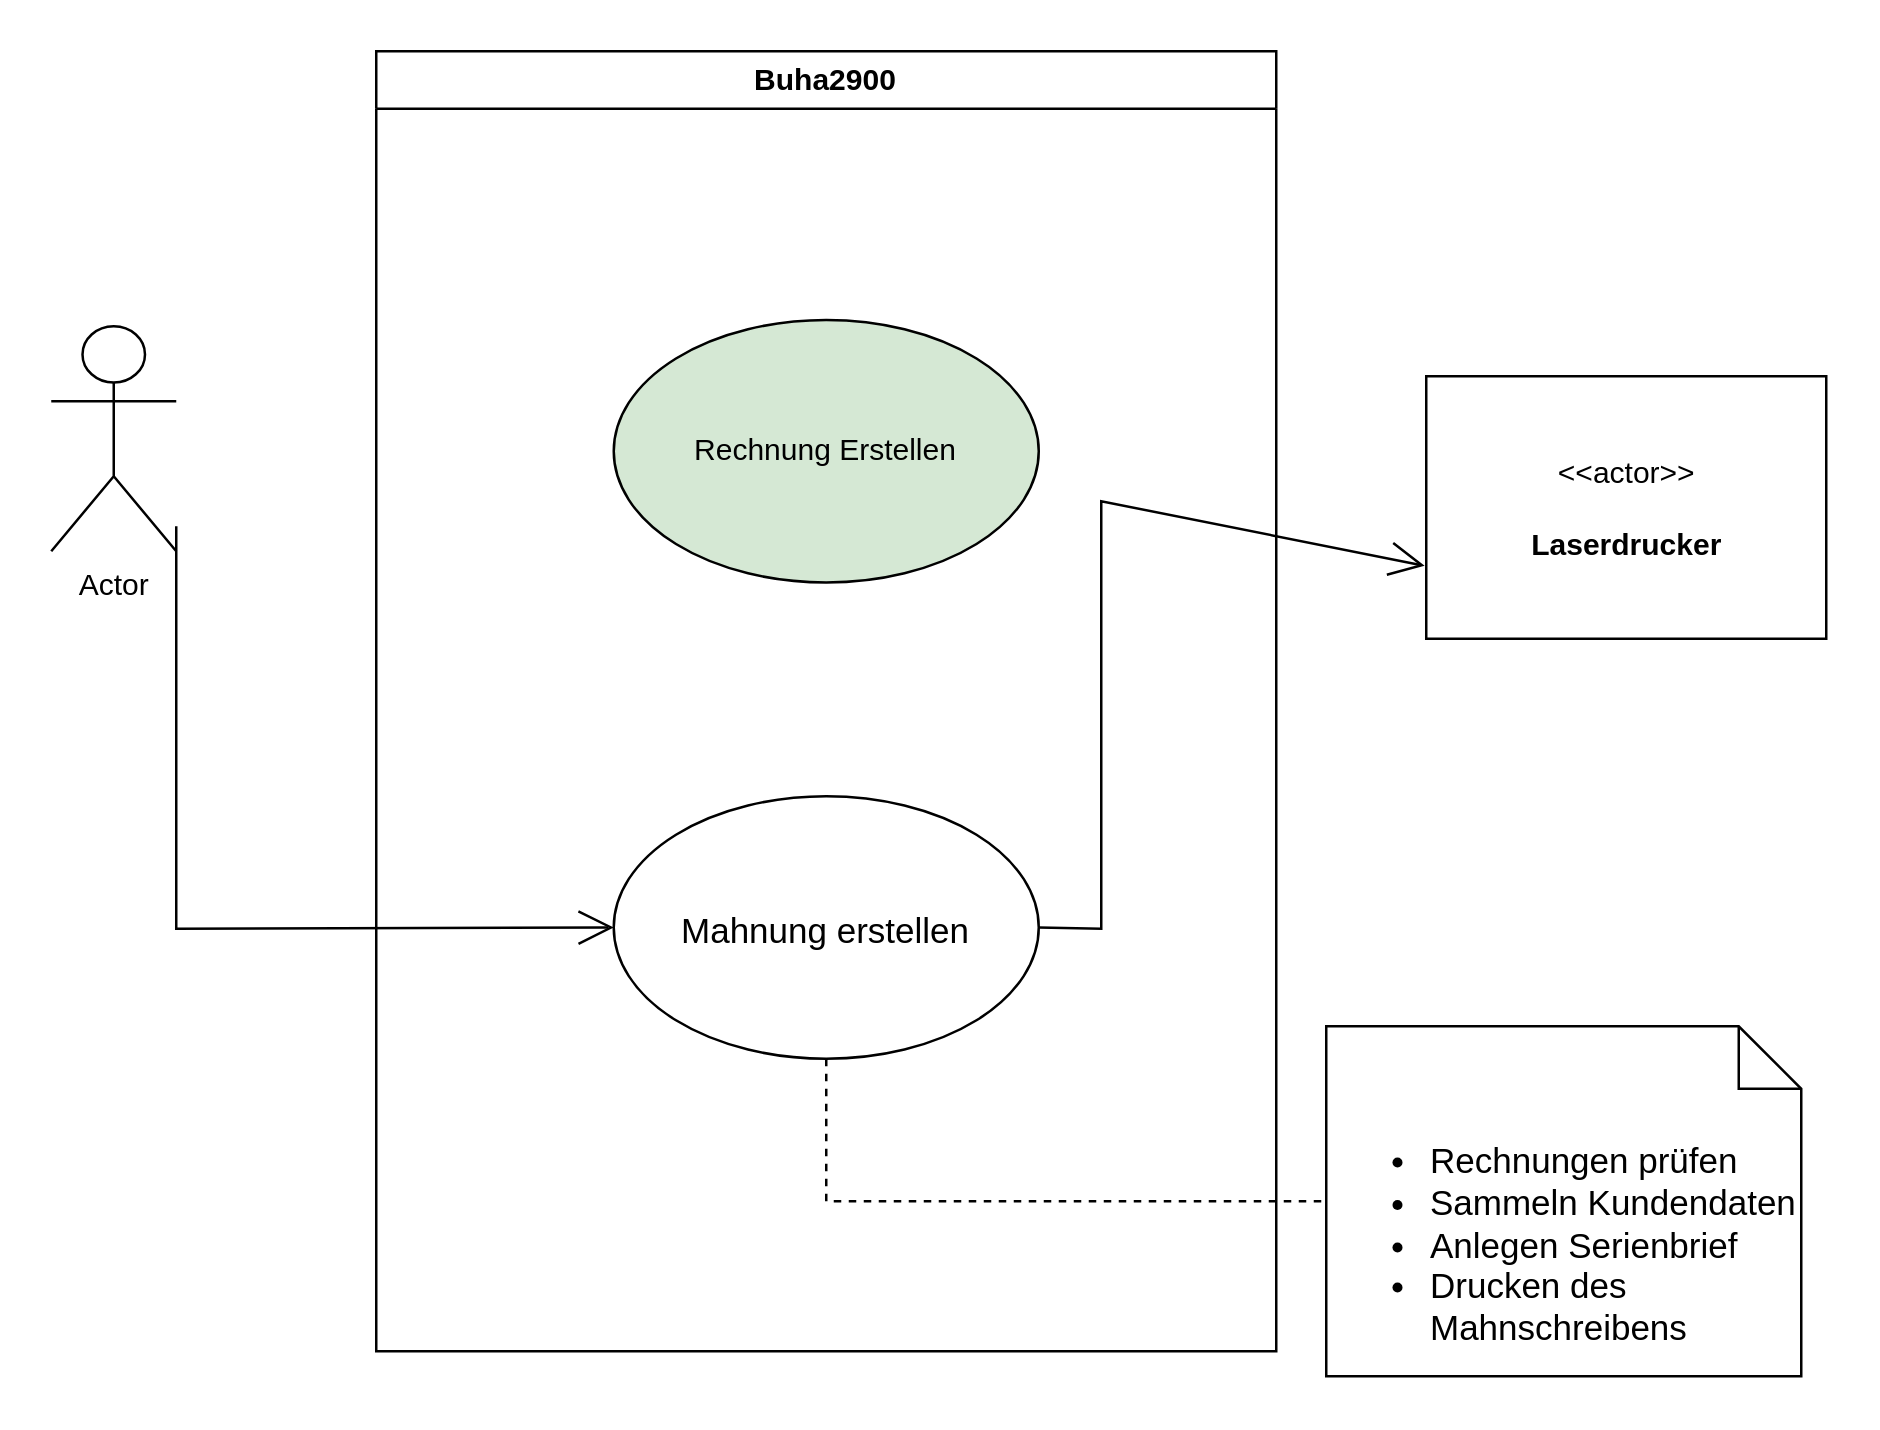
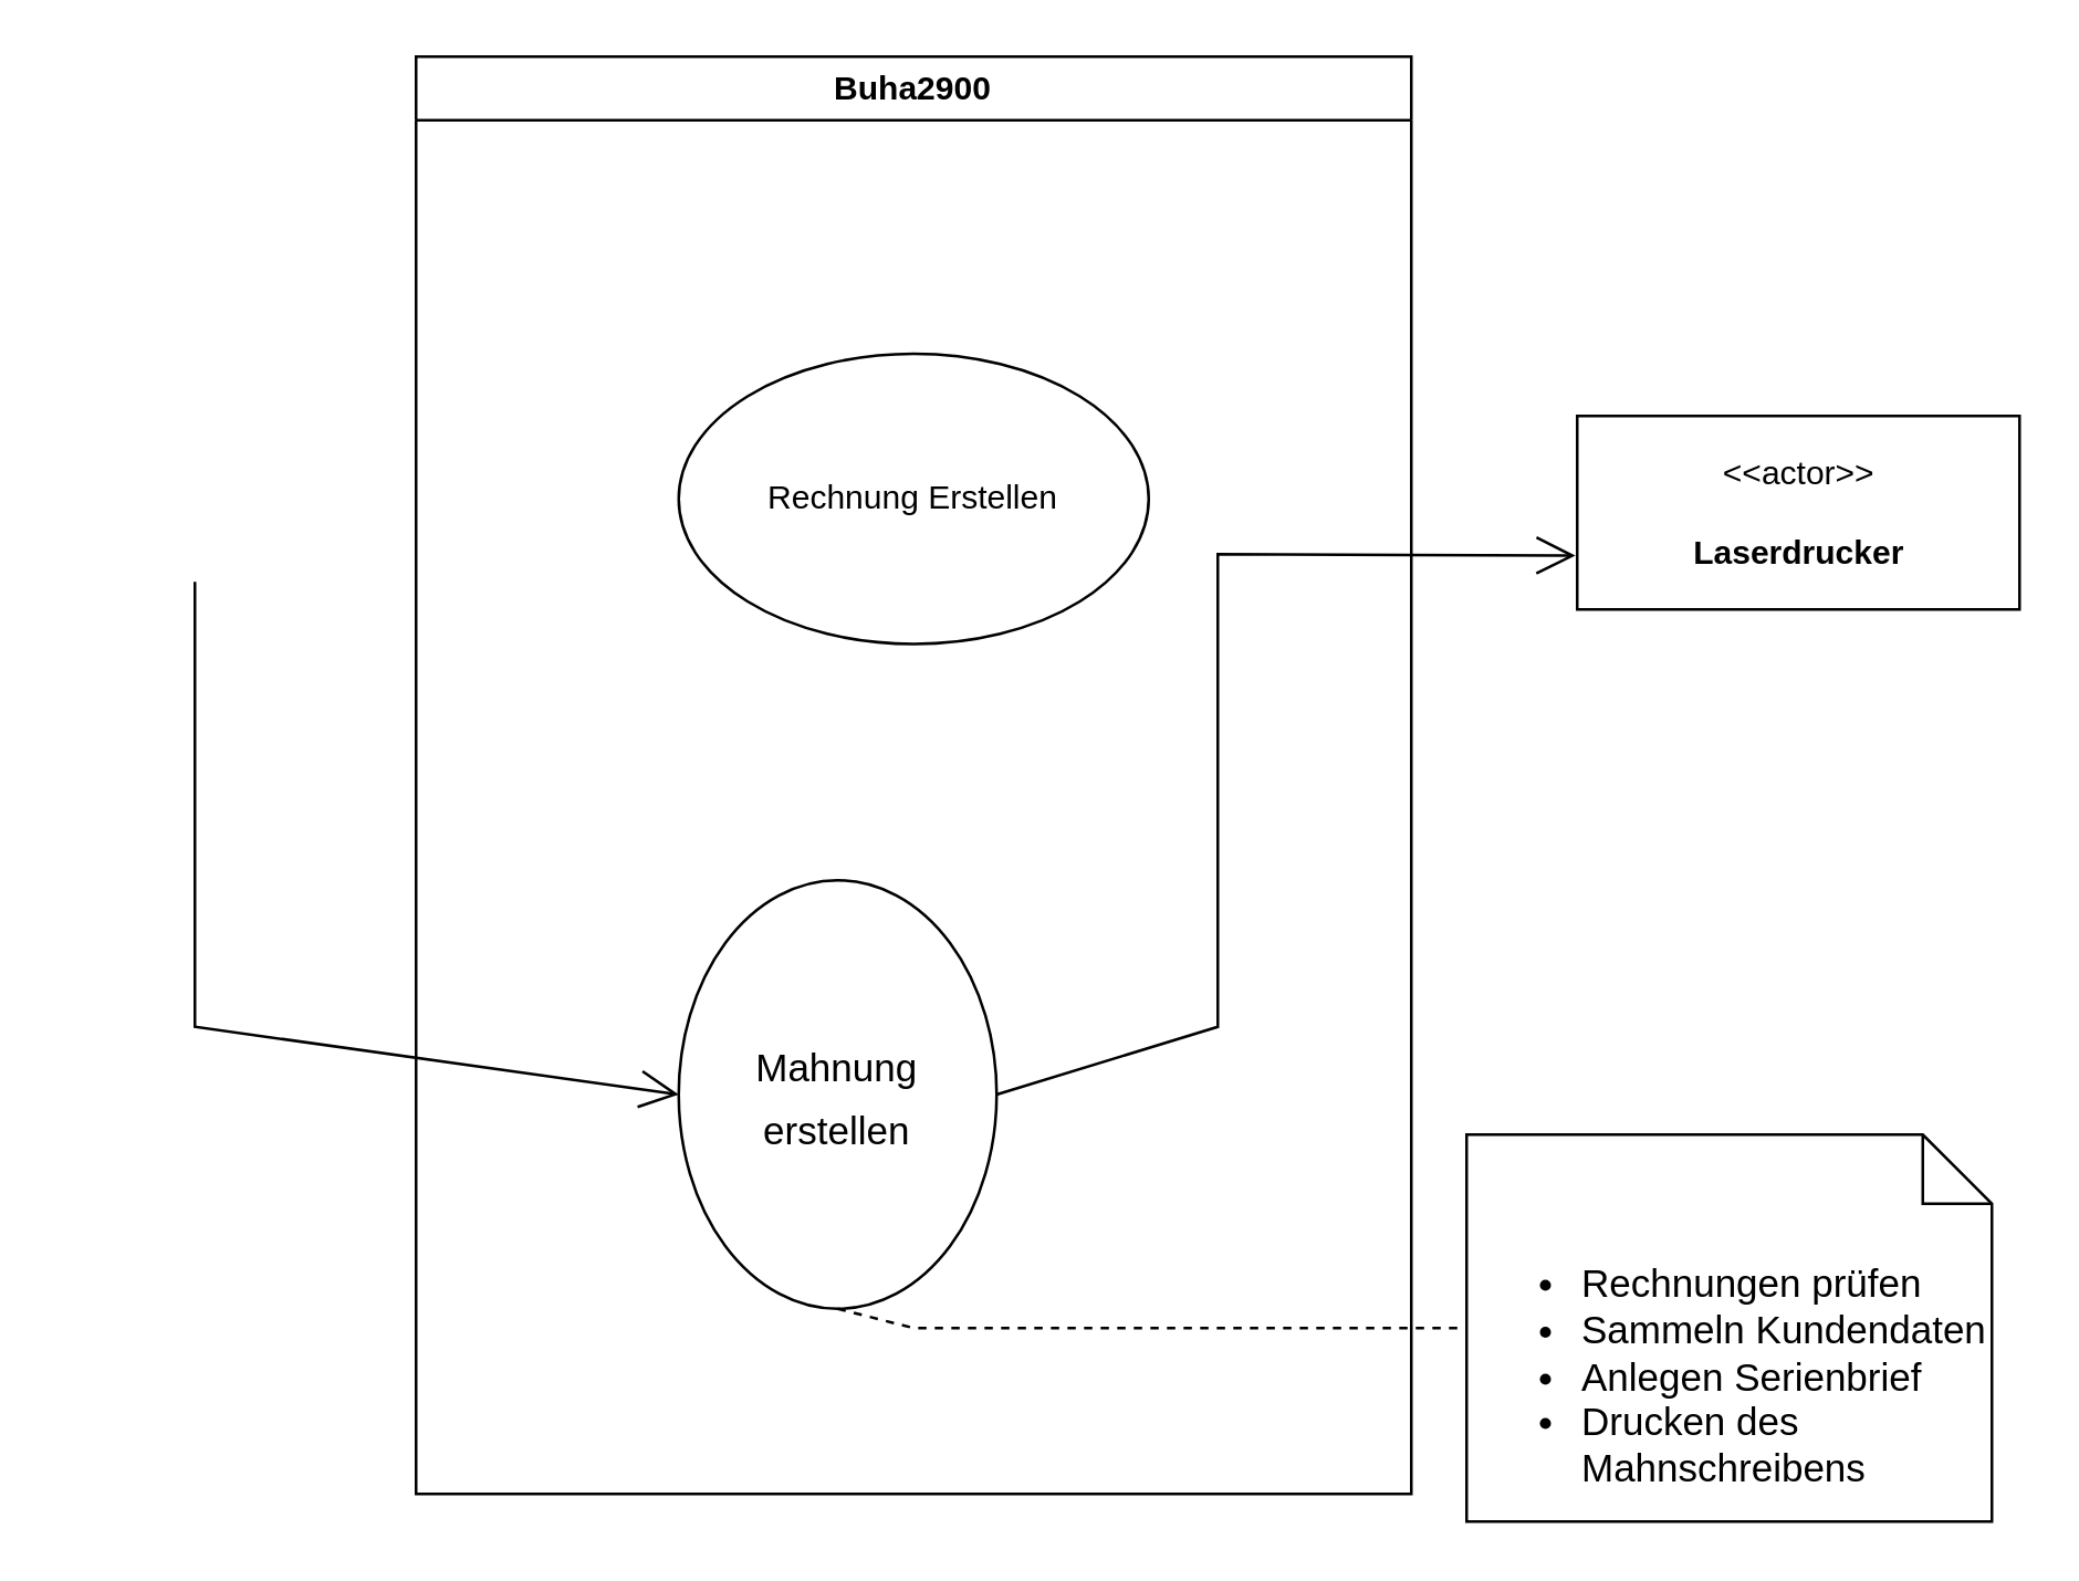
  <mxCell id="0" />
  <mxCell id="1" parent="0" />
  <mxCell id="2" value="Buha2900" style="swimlane;whiteSpace=wrap;html=1;" parent="1" vertex="1"><mxGeometry x="150" y="20" width="360" height="520" as="geometry" /></mxCell>
- <mxCell id="3" value="Rechnung Erstellen" style="ellipse;whiteSpace=wrap;html=1;fillColor=#d5e8d4;" parent="2" vertex="1"><mxGeometry x="95" y="107.5" width="170" height="105" as="geometry" /></mxCell>
- <mxCell id="4" value="&lt;font style=&quot;font-size: 14px;&quot;&gt;Mahnung erstellen&lt;/font&gt;" style="ellipse;whiteSpace=wrap;html=1;fontSize=19;" vertex="1" parent="2"><mxGeometry x="95" y="298" width="170" height="105" as="geometry" /></mxCell>
+ <mxCell id="3" value="Rechnung Erstellen" style="ellipse;whiteSpace=wrap;html=1;" parent="2" vertex="1"><mxGeometry x="95" y="107.5" width="170" height="105" as="geometry" /></mxCell>
+ <mxCell id="4" value="&lt;font style=&quot;font-size: 14px;&quot;&gt;Mahnung erstellen&lt;/font&gt;" style="ellipse;whiteSpace=wrap;html=1;fontSize=19;" vertex="1" parent="2"><mxGeometry x="95" y="298" width="115" height="155" as="geometry" /></mxCell>
  <mxCell id="5" value="" style="endArrow=open;endFill=1;endSize=12;html=1;rounded=0;fontSize=14;entryX=0;entryY=0.5;entryDx=0;entryDy=0;" edge="1" parent="2" target="4"><mxGeometry width="160" relative="1" as="geometry"><mxPoint x="-80" y="190" as="sourcePoint" /><mxPoint x="80" y="190" as="targetPoint" /><Array as="points"><mxPoint x="-80" y="351" /></Array></mxGeometry></mxCell>
- <mxCell id="6" value="Actor" style="shape=umlActor;verticalLabelPosition=bottom;verticalAlign=top;html=1;" parent="1" vertex="1"><mxGeometry x="20" y="130" width="50" height="90" as="geometry" /></mxCell>
- <mxCell id="7" value="&amp;lt;&amp;lt;actor&amp;gt;&amp;gt;&lt;br&gt;&lt;br&gt;&lt;b&gt;Laserdrucker&lt;br&gt;&lt;/b&gt;" style="html=1;align=center;verticalAlign=middle;dashed=0;" parent="1" vertex="1"><mxGeometry x="570" y="150" width="160" height="105" as="geometry" /></mxCell>
+ <mxCell id="7" value="&amp;lt;&amp;lt;actor&amp;gt;&amp;gt;&lt;br&gt;&lt;br&gt;&lt;b&gt;Laserdrucker&lt;br&gt;&lt;/b&gt;" style="html=1;align=center;verticalAlign=middle;dashed=0;" parent="1" vertex="1"><mxGeometry x="570" y="150" width="160" height="70" as="geometry" /></mxCell>
  <mxCell id="8" value="" style="endArrow=open;endFill=1;endSize=12;html=1;rounded=0;fontSize=14;exitX=1;exitY=0.5;exitDx=0;exitDy=0;entryX=-0.004;entryY=0.722;entryDx=0;entryDy=0;entryPerimeter=0;" edge="1" parent="1" source="4" target="7"><mxGeometry width="160" relative="1" as="geometry"><mxPoint x="450" y="370" as="sourcePoint" /><mxPoint x="610" y="370" as="targetPoint" /><Array as="points"><mxPoint x="440" y="371" /><mxPoint x="440" y="200" /></Array></mxGeometry></mxCell>
  <mxCell id="9" value="&lt;ul&gt;&lt;li&gt;Rechnungen prüfen&lt;/li&gt;&lt;li&gt;Sammeln Kundendaten&lt;/li&gt;&lt;li&gt;Anlegen Serienbrief&lt;/li&gt;&lt;li&gt;Drucken des Mahnschreibens&lt;/li&gt;&lt;/ul&gt;" style="shape=note2;boundedLbl=1;whiteSpace=wrap;html=1;size=25;verticalAlign=top;align=left;fontSize=14;" vertex="1" parent="1"><mxGeometry x="530" y="410" width="190" height="140" as="geometry" /></mxCell>
  <mxCell id="10" value="" style="endArrow=none;dashed=1;html=1;rounded=0;fontSize=12;exitX=0.5;exitY=1;exitDx=0;exitDy=0;entryX=0;entryY=0.5;entryDx=0;entryDy=0;entryPerimeter=0;" edge="1" parent="1" source="4" target="9"><mxGeometry width="50" height="50" relative="1" as="geometry"><mxPoint x="520" y="490" as="sourcePoint" /><mxPoint x="570" y="440" as="targetPoint" /><Array as="points"><mxPoint x="330" y="480" /></Array></mxGeometry></mxCell>
